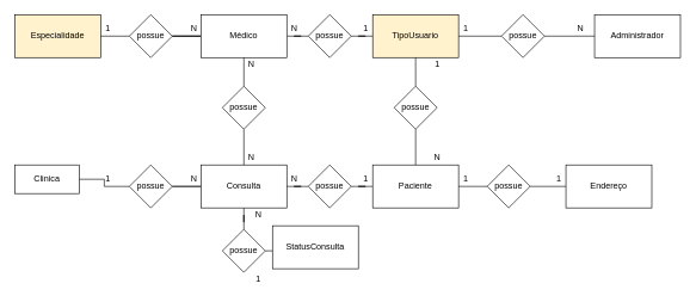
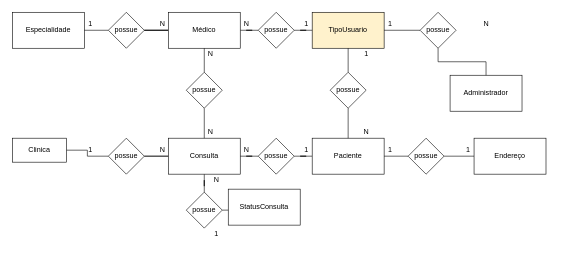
  <mxCell id="0" />
  <mxCell id="1" parent="0" />
- <mxCell id="2" value="Especialidade" style="rounded=0;whiteSpace=wrap;html=1;fillColor=#fff2cc;" parent="1" vertex="1"><mxGeometry x="20" y="20" width="120" height="60" as="geometry" /></mxCell>
+ <mxCell id="2" value="Especialidade" style="rounded=0;whiteSpace=wrap;html=1;" parent="1" vertex="1"><mxGeometry x="20" y="20" width="120" height="60" as="geometry" /></mxCell>
  <mxCell id="3" style="edgeStyle=orthogonalEdgeStyle;rounded=0;orthogonalLoop=1;jettySize=auto;html=1;endArrow=none;endFill=0;" parent="1" source="5" target="2" edge="1"><mxGeometry relative="1" as="geometry" /></mxCell>
  <mxCell id="4" style="edgeStyle=orthogonalEdgeStyle;rounded=0;orthogonalLoop=1;jettySize=auto;html=1;endArrow=none;endFill=0;" parent="1" source="5" target="10" edge="1"><mxGeometry relative="1" as="geometry" /></mxCell>
  <mxCell id="5" value="possue" style="rhombus;whiteSpace=wrap;html=1;" parent="1" vertex="1"><mxGeometry x="180" y="20" width="60" height="60" as="geometry" /></mxCell>
  <mxCell id="6" value="TipoUsuario" style="rounded=0;whiteSpace=wrap;html=1;fillColor=#fff2cc;" parent="1" vertex="1"><mxGeometry x="520" y="20" width="120" height="60" as="geometry" /></mxCell>
  <mxCell id="7" style="edgeStyle=orthogonalEdgeStyle;rounded=0;orthogonalLoop=1;jettySize=auto;html=1;endArrow=none;endFill=0;" parent="1" source="10" target="12" edge="1"><mxGeometry relative="1" as="geometry" /></mxCell>
  <mxCell id="8" value="" style="edgeStyle=orthogonalEdgeStyle;rounded=0;orthogonalLoop=1;jettySize=auto;html=1;endArrow=none;endFill=0;" parent="1" source="10" target="5" edge="1"><mxGeometry relative="1" as="geometry" /></mxCell>
  <mxCell id="9" value="" style="edgeStyle=orthogonalEdgeStyle;rounded=0;orthogonalLoop=1;jettySize=auto;html=1;endArrow=none;endFill=0;" parent="1" source="10" target="5" edge="1"><mxGeometry relative="1" as="geometry" /></mxCell>
  <mxCell id="10" value="Médico" style="rounded=0;whiteSpace=wrap;html=1;" parent="1" vertex="1"><mxGeometry x="280" y="20" width="120" height="60" as="geometry" /></mxCell>
  <mxCell id="11" style="edgeStyle=orthogonalEdgeStyle;rounded=0;orthogonalLoop=1;jettySize=auto;html=1;endArrow=none;endFill=0;" parent="1" source="12" target="6" edge="1"><mxGeometry relative="1" as="geometry" /></mxCell>
  <mxCell id="12" value="possue" style="rhombus;whiteSpace=wrap;html=1;" parent="1" vertex="1"><mxGeometry x="430" y="20" width="60" height="60" as="geometry" /></mxCell>
- <mxCell id="13" value="Administrador" style="rounded=0;whiteSpace=wrap;html=1;" parent="1" vertex="1"><mxGeometry x="830" y="20" width="120" height="60" as="geometry" /></mxCell>
+ <mxCell id="13" value="Administrador" style="rounded=0;whiteSpace=wrap;html=1;" parent="1" vertex="1"><mxGeometry x="750" y="125" width="120" height="60" as="geometry" /></mxCell>
  <mxCell id="14" style="edgeStyle=orthogonalEdgeStyle;rounded=0;orthogonalLoop=1;jettySize=auto;html=1;endArrow=none;endFill=0;" parent="1" source="15" target="23" edge="1"><mxGeometry relative="1" as="geometry" /></mxCell>
  <mxCell id="15" value="possue" style="rhombus;whiteSpace=wrap;html=1;" parent="1" vertex="1"><mxGeometry x="310" y="320" width="60" height="60" as="geometry" /></mxCell>
  <mxCell id="16" style="edgeStyle=orthogonalEdgeStyle;rounded=0;orthogonalLoop=1;jettySize=auto;html=1;endArrow=none;endFill=0;" parent="1" source="18" target="6" edge="1"><mxGeometry relative="1" as="geometry" /></mxCell>
  <mxCell id="17" style="edgeStyle=orthogonalEdgeStyle;rounded=0;orthogonalLoop=1;jettySize=auto;html=1;endArrow=none;endFill=0;" parent="1" source="18" target="13" edge="1"><mxGeometry relative="1" as="geometry" /></mxCell>
  <mxCell id="18" value="possue" style="rhombus;whiteSpace=wrap;html=1;" parent="1" vertex="1"><mxGeometry x="700" y="20" width="60" height="60" as="geometry" /></mxCell>
  <mxCell id="19" value="N" style="text;html=1;align=center;verticalAlign=middle;resizable=0;points=[];autosize=1;" parent="1" vertex="1"><mxGeometry x="600" y="210" width="20" height="20" as="geometry" /></mxCell>
  <mxCell id="20" value="1" style="text;html=1;align=center;verticalAlign=middle;resizable=0;points=[];autosize=1;" parent="1" vertex="1"><mxGeometry x="600" y="80" width="20" height="20" as="geometry" /></mxCell>
  <mxCell id="21" style="edgeStyle=orthogonalEdgeStyle;rounded=0;orthogonalLoop=1;jettySize=auto;html=1;endArrow=none;endFill=0;" parent="1" source="22" target="37" edge="1"><mxGeometry relative="1" as="geometry" /></mxCell>
  <mxCell id="22" value="Clinica&lt;br&gt;" style="rounded=0;whiteSpace=wrap;html=1;" parent="1" vertex="1"><mxGeometry x="20" y="230" width="90" height="40" as="geometry" /></mxCell>
  <mxCell id="23" value="StatusConsulta" style="rounded=0;whiteSpace=wrap;html=1;" parent="1" vertex="1"><mxGeometry x="380" y="315" width="120" height="60" as="geometry" /></mxCell>
  <mxCell id="24" value="N" style="text;html=1;align=center;verticalAlign=middle;resizable=0;points=[];autosize=1;" parent="1" vertex="1"><mxGeometry x="350" y="290" width="20" height="20" as="geometry" /></mxCell>
  <mxCell id="25" value="1" style="text;html=1;align=center;verticalAlign=middle;resizable=0;points=[];autosize=1;" parent="1" vertex="1"><mxGeometry x="350" y="380" width="20" height="20" as="geometry" /></mxCell>
  <mxCell id="26" value="" style="edgeStyle=orthogonalEdgeStyle;rounded=0;orthogonalLoop=1;jettySize=auto;html=1;endArrow=none;endFill=0;" parent="1" source="28" target="37" edge="1"><mxGeometry relative="1" as="geometry" /></mxCell>
  <mxCell id="27" style="edgeStyle=orthogonalEdgeStyle;rounded=0;orthogonalLoop=1;jettySize=auto;html=1;endArrow=none;endFill=0;" parent="1" source="28" target="15" edge="1"><mxGeometry relative="1" as="geometry" /></mxCell>
  <mxCell id="28" value="Consulta" style="rounded=0;whiteSpace=wrap;html=1;" parent="1" vertex="1"><mxGeometry x="280" y="230" width="120" height="60" as="geometry" /></mxCell>
  <mxCell id="29" style="edgeStyle=orthogonalEdgeStyle;rounded=0;orthogonalLoop=1;jettySize=auto;html=1;endArrow=none;endFill=0;" parent="1" source="31" target="10" edge="1"><mxGeometry relative="1" as="geometry" /></mxCell>
  <mxCell id="30" style="edgeStyle=orthogonalEdgeStyle;rounded=0;orthogonalLoop=1;jettySize=auto;html=1;entryX=0.5;entryY=0;entryDx=0;entryDy=0;endArrow=none;endFill=0;" parent="1" source="31" target="28" edge="1"><mxGeometry relative="1" as="geometry" /></mxCell>
  <mxCell id="31" value="possue" style="rhombus;whiteSpace=wrap;html=1;" parent="1" vertex="1"><mxGeometry x="310" y="120" width="60" height="60" as="geometry" /></mxCell>
  <mxCell id="32" style="edgeStyle=orthogonalEdgeStyle;rounded=0;orthogonalLoop=1;jettySize=auto;html=1;endArrow=none;endFill=0;" parent="1" source="33" target="35" edge="1"><mxGeometry relative="1" as="geometry" /></mxCell>
  <mxCell id="33" value="Paciente" style="rounded=0;whiteSpace=wrap;html=1;" parent="1" vertex="1"><mxGeometry x="520" y="230" width="120" height="60" as="geometry" /></mxCell>
  <mxCell id="34" style="edgeStyle=orthogonalEdgeStyle;rounded=0;orthogonalLoop=1;jettySize=auto;html=1;endArrow=none;endFill=0;" parent="1" source="35" target="28" edge="1"><mxGeometry relative="1" as="geometry" /></mxCell>
  <mxCell id="35" value="possue" style="rhombus;whiteSpace=wrap;html=1;" parent="1" vertex="1"><mxGeometry x="430" y="230" width="60" height="60" as="geometry" /></mxCell>
  <mxCell id="36" style="edgeStyle=orthogonalEdgeStyle;rounded=0;orthogonalLoop=1;jettySize=auto;html=1;entryX=0;entryY=0.5;entryDx=0;entryDy=0;endArrow=none;endFill=0;" parent="1" source="37" target="28" edge="1"><mxGeometry relative="1" as="geometry" /></mxCell>
  <mxCell id="37" value="possue" style="rhombus;whiteSpace=wrap;html=1;" parent="1" vertex="1"><mxGeometry x="180" y="230" width="60" height="60" as="geometry" /></mxCell>
  <mxCell id="38" style="edgeStyle=orthogonalEdgeStyle;rounded=0;orthogonalLoop=1;jettySize=auto;html=1;endArrow=none;endFill=0;" parent="1" source="40" target="33" edge="1"><mxGeometry relative="1" as="geometry" /></mxCell>
  <mxCell id="39" style="edgeStyle=orthogonalEdgeStyle;rounded=0;orthogonalLoop=1;jettySize=auto;html=1;entryX=0.5;entryY=1;entryDx=0;entryDy=0;endArrow=none;endFill=0;" parent="1" source="40" target="6" edge="1"><mxGeometry relative="1" as="geometry" /></mxCell>
  <mxCell id="40" value="possue" style="rhombus;whiteSpace=wrap;html=1;" parent="1" vertex="1"><mxGeometry x="550" y="120" width="60" height="60" as="geometry" /></mxCell>
  <mxCell id="41" style="edgeStyle=orthogonalEdgeStyle;rounded=0;orthogonalLoop=1;jettySize=auto;html=1;endArrow=none;endFill=0;" parent="1" source="42" target="44" edge="1"><mxGeometry relative="1" as="geometry" /></mxCell>
  <mxCell id="42" value="Endereço" style="rounded=0;whiteSpace=wrap;html=1;" parent="1" vertex="1"><mxGeometry x="790" y="230" width="120" height="60" as="geometry" /></mxCell>
  <mxCell id="43" style="edgeStyle=orthogonalEdgeStyle;rounded=0;orthogonalLoop=1;jettySize=auto;html=1;endArrow=none;endFill=0;" parent="1" source="44" target="33" edge="1"><mxGeometry relative="1" as="geometry" /></mxCell>
  <mxCell id="44" value="possue" style="rhombus;whiteSpace=wrap;html=1;" parent="1" vertex="1"><mxGeometry x="680" y="230" width="60" height="60" as="geometry" /></mxCell>
  <mxCell id="45" value="1" style="text;html=1;align=center;verticalAlign=middle;resizable=0;points=[];autosize=1;" parent="1" vertex="1"><mxGeometry x="140" y="240" width="20" height="20" as="geometry" /></mxCell>
  <mxCell id="46" value="N" style="text;html=1;align=center;verticalAlign=middle;resizable=0;points=[];autosize=1;" parent="1" vertex="1"><mxGeometry x="260" y="240" width="20" height="20" as="geometry" /></mxCell>
  <mxCell id="47" value="N" style="text;html=1;align=center;verticalAlign=middle;resizable=0;points=[];autosize=1;" parent="1" vertex="1"><mxGeometry x="400" y="240" width="20" height="20" as="geometry" /></mxCell>
  <mxCell id="48" value="1" style="text;html=1;align=center;verticalAlign=middle;resizable=0;points=[];autosize=1;" parent="1" vertex="1"><mxGeometry x="500" y="240" width="20" height="20" as="geometry" /></mxCell>
  <mxCell id="49" value="N" style="text;html=1;align=center;verticalAlign=middle;resizable=0;points=[];autosize=1;" parent="1" vertex="1"><mxGeometry x="340" y="80" width="20" height="20" as="geometry" /></mxCell>
  <mxCell id="50" value="N" style="text;html=1;align=center;verticalAlign=middle;resizable=0;points=[];autosize=1;" parent="1" vertex="1"><mxGeometry x="340" y="210" width="20" height="20" as="geometry" /></mxCell>
  <mxCell id="51" value="1" style="text;html=1;align=center;verticalAlign=middle;resizable=0;points=[];autosize=1;" parent="1" vertex="1"><mxGeometry x="140" y="30" width="20" height="20" as="geometry" /></mxCell>
  <mxCell id="52" value="N" style="text;html=1;align=center;verticalAlign=middle;resizable=0;points=[];autosize=1;" parent="1" vertex="1"><mxGeometry x="260" y="30" width="20" height="20" as="geometry" /></mxCell>
  <mxCell id="53" value="N" style="text;html=1;align=center;verticalAlign=middle;resizable=0;points=[];autosize=1;" parent="1" vertex="1"><mxGeometry x="400" y="30" width="20" height="20" as="geometry" /></mxCell>
  <mxCell id="54" value="1" style="text;html=1;align=center;verticalAlign=middle;resizable=0;points=[];autosize=1;" parent="1" vertex="1"><mxGeometry x="500" y="30" width="20" height="20" as="geometry" /></mxCell>
  <mxCell id="55" value="1" style="text;html=1;align=center;verticalAlign=middle;resizable=0;points=[];autosize=1;" parent="1" vertex="1"><mxGeometry x="640" y="30" width="20" height="20" as="geometry" /></mxCell>
  <mxCell id="56" value="N" style="text;html=1;align=center;verticalAlign=middle;resizable=0;points=[];autosize=1;" parent="1" vertex="1"><mxGeometry x="800" y="30" width="20" height="20" as="geometry" /></mxCell>
  <mxCell id="57" value="1" style="text;html=1;align=center;verticalAlign=middle;resizable=0;points=[];autosize=1;" parent="1" vertex="1"><mxGeometry x="640" y="240" width="20" height="20" as="geometry" /></mxCell>
  <mxCell id="58" value="1" style="text;html=1;align=center;verticalAlign=middle;resizable=0;points=[];autosize=1;" parent="1" vertex="1"><mxGeometry x="770" y="240" width="20" height="20" as="geometry" /></mxCell>
